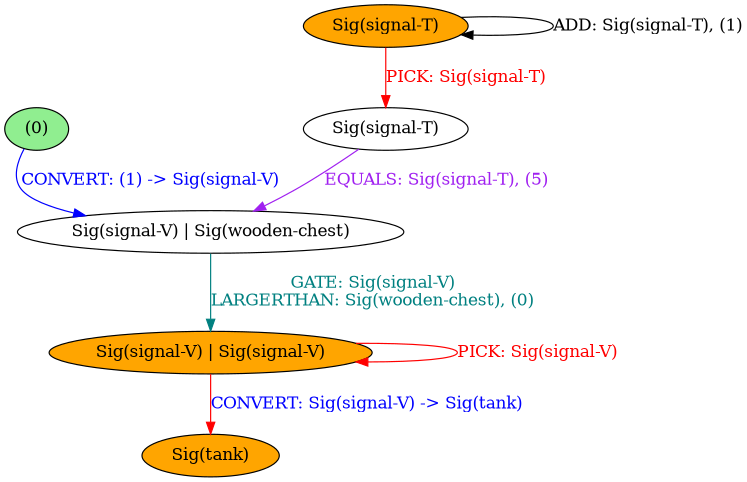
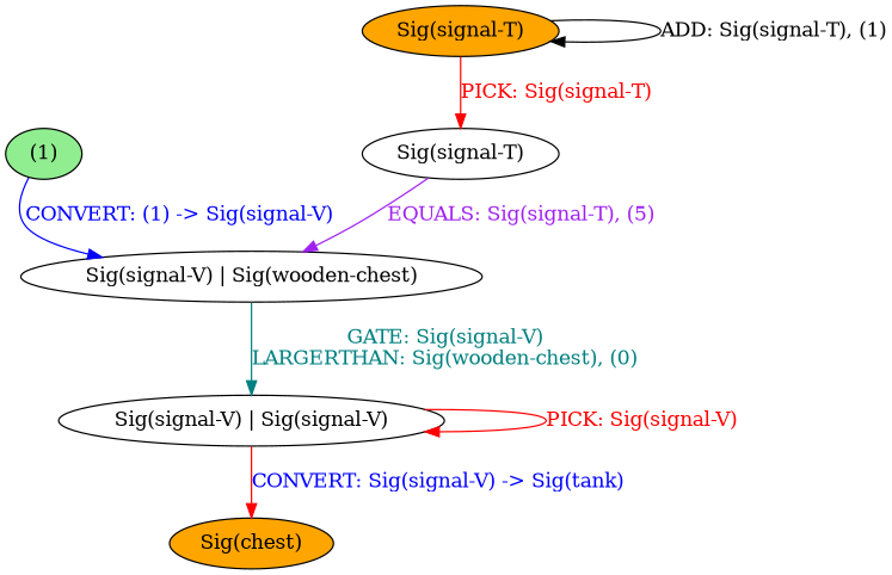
  strict digraph {
    nodesep=1
    node [fillcolor=orange style=filled]
    edge [color=red fontcolor=blue]
-   n1 [fillcolor=lightgreen label="(0)"]
+   n1 [fillcolor=lightgreen label="(1)"]
    n2 [fillcolor=white label="Sig(signal-V) | Sig(wooden-chest)"]
-   n3 [label="Sig(signal-V) | Sig(signal-V)"]
-   n4 [label="Sig(tank)"]
+   n3 [fillcolor=white label="Sig(signal-V) | Sig(signal-V)"]
+   n4 [label="Sig(chest)"]
    n5 [label="Sig(signal-T)"]
    n6 [fillcolor=white label="Sig(signal-T)"]
    n1 -> n2 [color=blue label="CONVERT: (1) -> Sig(signal-V)"]
    n2 -> n3 [color=teal fontcolor=teal label="GATE: Sig(signal-V)\nLARGERTHAN: Sig(wooden-chest), (0)"]
    n3 -> n3 [fontcolor=red label="PICK: Sig(signal-V)"]
    n3 -> n4 [label="CONVERT: Sig(signal-V) -> Sig(tank)"]
    n5 -> n5 [color=black fontcolor=black label="ADD: Sig(signal-T), (1)"]
    n5 -> n6 [fontcolor=red label="PICK: Sig(signal-T)"]
    n6 -> n2 [color=purple fontcolor=purple label="EQUALS: Sig(signal-T), (5)"]
  }
